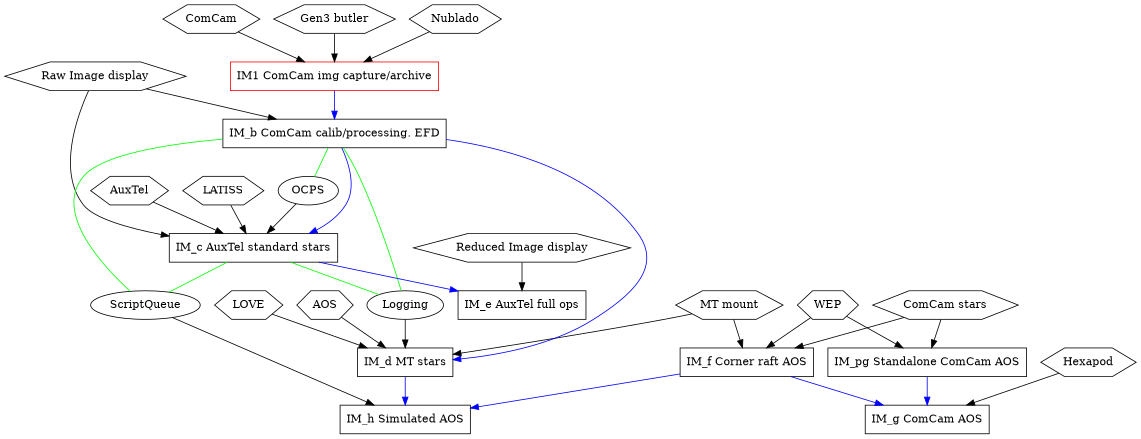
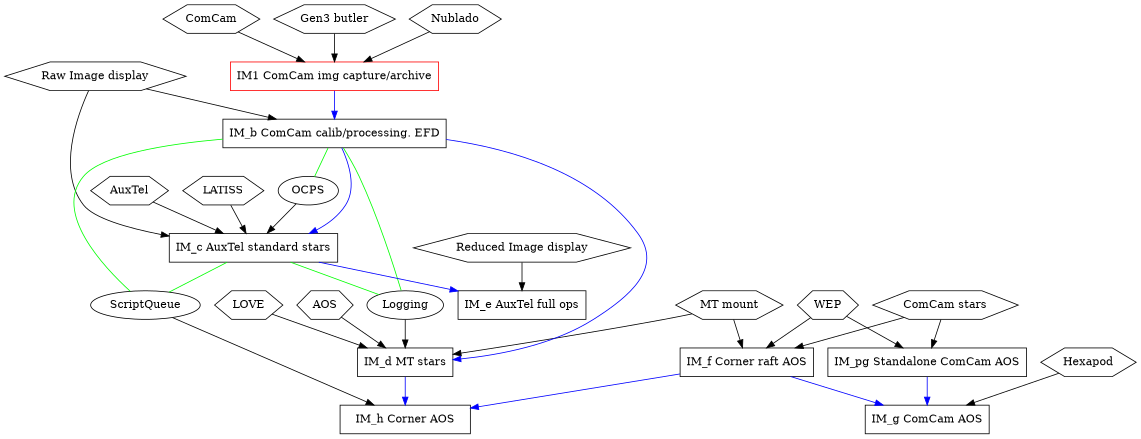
  digraph {
    node [shape=hexagon]
    ComCam
    n2 [label="ComCam stars"]
    "Gen3 butler"
    Nublado
    AuxTel
    LATISS
    "MT mount"
    "Raw Image display"
    "Reduced Image display"
    LOVE
    AOS
    Hexapod
    WEP
    OCPS [shape=ellipse]
    Logging [shape=ellipse]
    ScriptQueue [shape=ellipse]
    n17 [color=red label="IM1 ComCam img capture/archive" shape=box]
    n18 [label="IM_b ComCam calib/processing. EFD" shape=box]
    n19 [label="IM_c AuxTel standard stars" shape=box]
    n20 [label="IM_d MT stars" shape=box]
    n21 [label="IM_e AuxTel full ops" shape=box]
    n22 [label="IM_f Corner raft AOS" shape=box]
    n23 [label="IM_pg Standalone ComCam AOS" shape=box]
    n24 [label="IM_g ComCam AOS" shape=box]
-   n25 [label="IM_h Simulated AOS" shape=box]
+   n25 [label="IM_h Corner AOS" shape=box]
    subgraph sub_1 {
      ComCam
      n2
      "Gen3 butler"
      Nublado
      AuxTel
      LATISS
      "MT mount"
      "Raw Image display"
      "Reduced Image display"
      LOVE
      AOS
      Hexapod
      WEP
      OCPS
      Logging
      ScriptQueue
      n17
      n18
      n19
      n20
      n21
      n22
      n23
      n24
      n25
    }
    ComCam -> n17
    n2 -> n22
    n2 -> n23
    "Gen3 butler" -> n17
    Nublado -> n17
    AuxTel -> n19
    LATISS -> n19
    "MT mount" -> n20
    "MT mount" -> n22
    "Raw Image display" -> n18
    "Raw Image display" -> n19
    "Reduced Image display" -> n21
    LOVE -> n20
    AOS -> n20
    Hexapod -> n24
    WEP -> n22
    WEP -> n23
    OCPS -> n19
    Logging -> n20
    ScriptQueue -> n25
    n17 -> n18 [color=blue]
    n18 -> OCPS [arrowhead=none color=green]
    n18 -> Logging [arrowhead=none color=green]
    n18 -> ScriptQueue [arrowhead=none color=green]
    n18 -> n19 [color=blue]
    n18 -> n20 [color=blue]
    n19 -> Logging [arrowhead=none color=green]
    n19 -> ScriptQueue [arrowhead=none color=green]
    n19 -> n21 [color=blue]
    n20 -> n25 [color=blue]
    n22 -> n24 [color=blue]
    n22 -> n25 [color=blue]
    n23 -> n24 [color=blue]
  }
